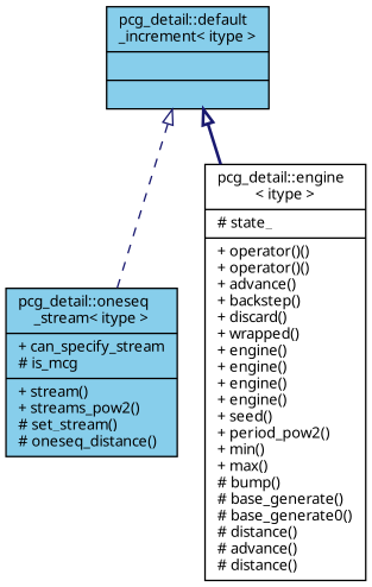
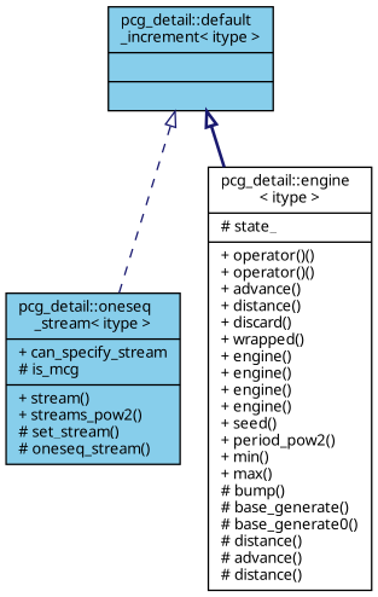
  digraph {
    fontname="Noto Sans"
    node [color=black fillcolor=skyblue fontname="Noto Sans" fontsize=10 shape=record style=filled]
    edge [arrowtail=onormal color=midnightblue dir=back fontname="Noto Sans" fontsize=10 labelfontname=Helvetica labelfontsize=10]
-   n1 [fontcolor=black height=0.2 label="{pcg_detail::oneseq\l_stream\< itype \>\n|+ can_specify_stream\l# is_mcg\l|+ stream()\l+ streams_pow2()\l# set_stream()\l# oneseq_distance()\l}" width=0.4]
-   n2 [fillcolor=white height=0.2 label="{pcg_detail::engine\l\< itype \>\n|# state_\l|+ operator()()\l+ operator()()\l+ advance()\l+ backstep()\l+ discard()\l+ wrapped()\l+ engine()\l+ engine()\l+ engine()\l+ engine()\l+ seed()\l+ period_pow2()\l+ min()\l+ max()\l# bump()\l# base_generate()\l# base_generate0()\l# distance()\l# advance()\l# distance()\l}" width=0.4]
+   n1 [fontcolor=black height=0.2 label="{pcg_detail::oneseq\l_stream\< itype \>\n|+ can_specify_stream\l# is_mcg\l|+ stream()\l+ streams_pow2()\l# set_stream()\l# oneseq_stream()\l}" width=0.4]
+   n2 [fillcolor=white height=0.2 label="{pcg_detail::engine\l\< itype \>\n|# state_\l|+ operator()()\l+ operator()()\l+ advance()\l+ distance()\l+ discard()\l+ wrapped()\l+ engine()\l+ engine()\l+ engine()\l+ engine()\l+ seed()\l+ period_pow2()\l+ min()\l+ max()\l# bump()\l# base_generate()\l# base_generate0()\l# distance()\l# advance()\l# distance()\l}" width=0.4]
    n3 [height=0.2 label="{pcg_detail::default\l_increment\< itype \>\n||}" width=0.4]
    n3 -> n1 [style=dashed]
    n3 -> n2 [style=bold]
  }
